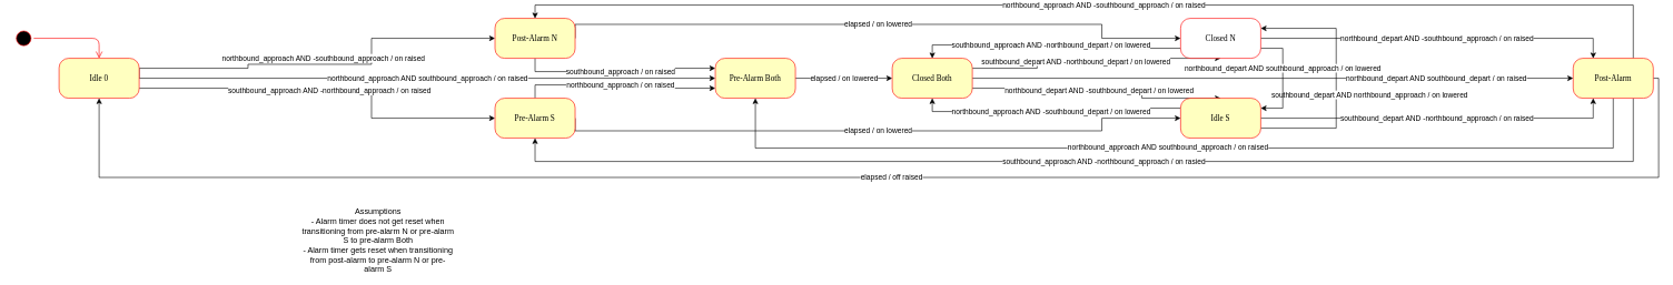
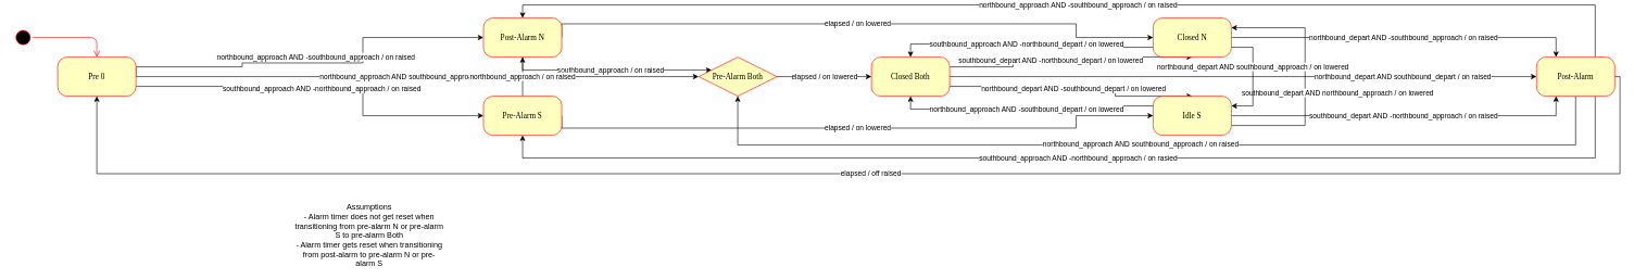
  <mxCell id="0" />
  <mxCell id="1" parent="0" />
  <mxCell id="2" value="" style="ellipse;html=1;shape=startState;fillColor=#000000;strokeColor=#ff0000;rounded=1;shadow=0;comic=0;labelBackgroundColor=none;fontFamily=Verdana;fontSize=12;fontColor=#000000;align=center;direction=south;" parent="1" vertex="1"><mxGeometry x="20" y="35" width="30" height="30" as="geometry" /></mxCell>
  <mxCell id="3" value="northbound_approach AND -southbound_approach / on raised" style="edgeStyle=orthogonalEdgeStyle;rounded=0;orthogonalLoop=1;jettySize=auto;html=1;exitX=1;exitY=0.5;exitDx=0;exitDy=0;labelPosition=center;verticalLabelPosition=top;align=center;verticalAlign=bottom;" parent="1" source="6" target="10" edge="1"><mxGeometry relative="1" as="geometry"><Array as="points"><mxPoint x="208" y="95" /><mxPoint x="371" y="95" /><mxPoint x="371" y="89" /><mxPoint x="556" y="89" /><mxPoint x="556" y="50" /></Array><mxPoint as="offset" /></mxGeometry></mxCell>
  <mxCell id="4" value="southbound_approach AND -northbound_approach / on raised" style="edgeStyle=orthogonalEdgeStyle;rounded=0;orthogonalLoop=1;jettySize=auto;html=1;exitX=1;exitY=0.75;exitDx=0;exitDy=0;entryX=0;entryY=0.5;entryDx=0;entryDy=0;" parent="1" source="6" target="13" edge="1"><mxGeometry relative="1" as="geometry"><Array as="points"><mxPoint x="371" y="129" /><mxPoint x="556" y="129" /><mxPoint x="556" y="170" /></Array></mxGeometry></mxCell>
  <mxCell id="5" value="northbound_approach AND southbound_approach / on raised" style="edgeStyle=orthogonalEdgeStyle;rounded=0;orthogonalLoop=1;jettySize=auto;html=1;exitX=1;exitY=0.5;exitDx=0;exitDy=0;entryX=0;entryY=0.5;entryDx=0;entryDy=0;" parent="1" source="6" target="15" edge="1"><mxGeometry relative="1" as="geometry" /></mxCell>
- <mxCell id="6" value="Idle 0" style="rounded=1;whiteSpace=wrap;html=1;arcSize=24;fillColor=#ffffc0;strokeColor=#ff0000;shadow=0;comic=0;labelBackgroundColor=none;fontFamily=Verdana;fontSize=12;fontColor=#000000;align=center;" parent="1" vertex="1"><mxGeometry x="88" y="80" width="120" height="60" as="geometry" /></mxCell>
+ <mxCell id="6" value="Pre 0" style="rounded=1;whiteSpace=wrap;html=1;arcSize=24;fillColor=#ffffc0;strokeColor=#ff0000;shadow=0;comic=0;labelBackgroundColor=none;fontFamily=Verdana;fontSize=12;fontColor=#000000;align=center;" parent="1" vertex="1"><mxGeometry x="88" y="80" width="120" height="60" as="geometry" /></mxCell>
  <mxCell id="7" style="edgeStyle=orthogonalEdgeStyle;html=1;labelBackgroundColor=none;endArrow=open;endSize=8;strokeColor=#ff0000;fontFamily=Verdana;fontSize=12;align=left;" parent="1" source="2" target="6" edge="1"><mxGeometry relative="1" as="geometry" /></mxCell>
  <mxCell id="8" value="elapsed / on lowered" style="edgeStyle=orthogonalEdgeStyle;rounded=0;orthogonalLoop=1;jettySize=auto;html=1;exitX=1;exitY=0.5;exitDx=0;exitDy=0;entryX=0;entryY=0.5;entryDx=0;entryDy=0;" parent="1" source="10" target="27" edge="1"><mxGeometry relative="1" as="geometry"><Array as="points"><mxPoint x="861" y="29" /><mxPoint x="1650" y="29" /></Array></mxGeometry></mxCell>
  <mxCell id="9" value="southbound_approach / on raised" style="edgeStyle=orthogonalEdgeStyle;rounded=0;orthogonalLoop=1;jettySize=auto;html=1;exitX=0.5;exitY=1;exitDx=0;exitDy=0;entryX=0;entryY=0.25;entryDx=0;entryDy=0;" parent="1" source="10" target="15" edge="1"><mxGeometry relative="1" as="geometry" /></mxCell>
  <mxCell id="10" value="Post-Alarm N" style="rounded=1;whiteSpace=wrap;html=1;arcSize=24;fillColor=#ffffc0;strokeColor=#ff0000;shadow=0;comic=0;labelBackgroundColor=none;fontFamily=Verdana;fontSize=12;fontColor=#000000;align=center;" parent="1" vertex="1"><mxGeometry x="741" y="20" width="120" height="60" as="geometry" /></mxCell>
  <mxCell id="11" value="elapsed / on lowered" style="edgeStyle=orthogonalEdgeStyle;rounded=0;orthogonalLoop=1;jettySize=auto;html=1;exitX=1;exitY=0.5;exitDx=0;exitDy=0;entryX=0;entryY=0.5;entryDx=0;entryDy=0;" parent="1" source="13" target="23" edge="1"><mxGeometry x="0.001" relative="1" as="geometry"><Array as="points"><mxPoint x="861" y="189" /><mxPoint x="1650" y="189" /></Array><mxPoint as="offset" /></mxGeometry></mxCell>
- <mxCell id="12" value="northbound_approach / on raised" style="edgeStyle=orthogonalEdgeStyle;rounded=0;orthogonalLoop=1;jettySize=auto;html=1;exitX=0.5;exitY=0;exitDx=0;exitDy=0;entryX=0;entryY=0.75;entryDx=0;entryDy=0;" parent="1" source="13" target="15" edge="1"><mxGeometry relative="1" as="geometry" /></mxCell>
+ <mxCell id="12" value="northbound_approach / on raised" style="edgeStyle=orthogonalEdgeStyle;rounded=0;orthogonalLoop=1;jettySize=auto;html=1;exitX=0.5;exitY=0;exitDx=0;exitDy=0;" parent="1" source="13" target="10" edge="1"><mxGeometry relative="1" as="geometry" /></mxCell>
  <mxCell id="13" value="Pre-Alarm S" style="rounded=1;whiteSpace=wrap;html=1;arcSize=24;fillColor=#ffffc0;strokeColor=#ff0000;shadow=0;comic=0;labelBackgroundColor=none;fontFamily=Verdana;fontSize=12;fontColor=#000000;align=center;" parent="1" vertex="1"><mxGeometry x="741" y="140" width="120" height="60" as="geometry" /></mxCell>
  <mxCell id="14" value="elapsed / on lowered" style="edgeStyle=orthogonalEdgeStyle;rounded=0;orthogonalLoop=1;jettySize=auto;html=1;exitX=1;exitY=0.5;exitDx=0;exitDy=0;" parent="1" source="15" target="19" edge="1"><mxGeometry relative="1" as="geometry" /></mxCell>
- <mxCell id="15" value="Pre-Alarm Both" style="rounded=1;whiteSpace=wrap;html=1;arcSize=24;fillColor=#ffffc0;strokeColor=#ff0000;shadow=0;comic=0;labelBackgroundColor=none;fontFamily=Verdana;fontSize=12;fontColor=#000000;align=center;" parent="1" vertex="1"><mxGeometry x="1071" y="80" width="120" height="60" as="geometry" /></mxCell>
+ <mxCell id="15" value="Pre-Alarm Both" style="rhombus;whiteSpace=wrap;html=1;arcSize=24;fillColor=#ffffc0;strokeColor=#ff0000;shadow=0;comic=0;labelBackgroundColor=none;fontFamily=Verdana;fontSize=12;fontColor=#000000;align=center;" parent="1" vertex="1"><mxGeometry x="1071" y="80" width="120" height="60" as="geometry" /></mxCell>
  <mxCell id="16" value="southbound_depart AND -northbound_depart / on lowered" style="edgeStyle=orthogonalEdgeStyle;rounded=0;orthogonalLoop=1;jettySize=auto;html=1;exitX=1;exitY=0.25;exitDx=0;exitDy=0;entryX=0.5;entryY=1;entryDx=0;entryDy=0;" parent="1" source="19" target="27" edge="1"><mxGeometry x="-0.168" y="4" relative="1" as="geometry"><Array as="points"><mxPoint x="1553" y="95" /><mxPoint x="1553" y="89" /><mxPoint x="1710" y="89" /></Array><mxPoint as="offset" /></mxGeometry></mxCell>
  <mxCell id="17" value="northbound_depart AND -southbound_depart / on lowered" style="edgeStyle=orthogonalEdgeStyle;rounded=0;orthogonalLoop=1;jettySize=auto;html=1;exitX=1;exitY=0.75;exitDx=0;exitDy=0;entryX=0.5;entryY=0;entryDx=0;entryDy=0;" parent="1" source="19" target="23" edge="1"><mxGeometry relative="1" as="geometry"><Array as="points"><mxPoint x="1553" y="125" /><mxPoint x="1553" y="129" /><mxPoint x="1710" y="129" /></Array></mxGeometry></mxCell>
  <mxCell id="18" value="northbound_depart AND southbound_depart / on raised" style="edgeStyle=orthogonalEdgeStyle;rounded=0;orthogonalLoop=1;jettySize=auto;html=1;exitX=1;exitY=0.5;exitDx=0;exitDy=0;entryX=0;entryY=0.5;entryDx=0;entryDy=0;" parent="1" source="19" target="33" edge="1"><mxGeometry x="0.544" relative="1" as="geometry"><mxPoint as="offset" /></mxGeometry></mxCell>
  <mxCell id="19" value="Closed Both" style="rounded=1;whiteSpace=wrap;html=1;arcSize=24;fillColor=#ffffc0;strokeColor=#ff0000;shadow=0;comic=0;labelBackgroundColor=none;fontFamily=Verdana;fontSize=12;fontColor=#000000;align=center;" parent="1" vertex="1"><mxGeometry x="1336" y="80" width="120" height="60" as="geometry" /></mxCell>
  <mxCell id="20" value="southbound_depart AND -northbound_approach / on raised" style="edgeStyle=orthogonalEdgeStyle;rounded=0;orthogonalLoop=1;jettySize=auto;html=1;exitX=1;exitY=0.5;exitDx=0;exitDy=0;entryX=0.25;entryY=1;entryDx=0;entryDy=0;" parent="1" source="23" target="33" edge="1"><mxGeometry relative="1" as="geometry" /></mxCell>
  <mxCell id="21" value="northbound_approach AND -southbound_depart / on lowered" style="edgeStyle=orthogonalEdgeStyle;rounded=0;orthogonalLoop=1;jettySize=auto;html=1;exitX=0;exitY=0.25;exitDx=0;exitDy=0;entryX=0.5;entryY=1;entryDx=0;entryDy=0;" parent="1" source="23" target="19" edge="1"><mxGeometry relative="1" as="geometry" /></mxCell>
  <mxCell id="22" value="southbound_depart AND northbound_approach / on lowered" style="edgeStyle=orthogonalEdgeStyle;rounded=0;orthogonalLoop=1;jettySize=auto;html=1;exitX=1;exitY=0.75;exitDx=0;exitDy=0;entryX=1;entryY=0.25;entryDx=0;entryDy=0;" parent="1" source="23" target="27" edge="1"><mxGeometry x="-0.133" y="-50" relative="1" as="geometry"><Array as="points"><mxPoint x="2001" y="185" /><mxPoint x="2001" y="35" /></Array><mxPoint as="offset" /></mxGeometry></mxCell>
  <mxCell id="23" value="Idle S" style="rounded=1;whiteSpace=wrap;html=1;arcSize=24;fillColor=#ffffc0;strokeColor=#ff0000;shadow=0;comic=0;labelBackgroundColor=none;fontFamily=Verdana;fontSize=12;fontColor=#000000;align=center;" parent="1" vertex="1"><mxGeometry x="1768" y="140" width="120" height="60" as="geometry" /></mxCell>
  <mxCell id="24" value="northbound_depart AND -southbound_approach / on raised" style="edgeStyle=orthogonalEdgeStyle;rounded=0;orthogonalLoop=1;jettySize=auto;html=1;exitX=1;exitY=0.5;exitDx=0;exitDy=0;entryX=0.25;entryY=0;entryDx=0;entryDy=0;" parent="1" source="27" target="33" edge="1"><mxGeometry relative="1" as="geometry" /></mxCell>
  <mxCell id="25" value="southbound_approach AND -northbound_depart / on lowered" style="edgeStyle=orthogonalEdgeStyle;rounded=0;orthogonalLoop=1;jettySize=auto;html=1;exitX=0;exitY=0.75;exitDx=0;exitDy=0;entryX=0.5;entryY=0;entryDx=0;entryDy=0;" parent="1" source="27" target="19" edge="1"><mxGeometry relative="1" as="geometry" /></mxCell>
  <mxCell id="26" value="northbound_depart AND southbound_approach / on lowered" style="edgeStyle=orthogonalEdgeStyle;rounded=0;orthogonalLoop=1;jettySize=auto;html=1;exitX=1;exitY=0.75;exitDx=0;exitDy=0;entryX=1;entryY=0.25;entryDx=0;entryDy=0;" parent="1" source="27" target="23" edge="1"><mxGeometry x="-0.192" relative="1" as="geometry"><Array as="points"><mxPoint x="1921" y="65" /><mxPoint x="1921" y="155" /></Array><mxPoint as="offset" /></mxGeometry></mxCell>
- <mxCell id="27" value="Closed N" style="rounded=1;whiteSpace=wrap;html=1;arcSize=24;fillColor=#ffffff;strokeColor=#ff0000;shadow=0;comic=0;labelBackgroundColor=none;fontFamily=Verdana;fontSize=12;fontColor=#000000;align=center;" parent="1" vertex="1"><mxGeometry x="1768" y="20" width="120" height="60" as="geometry" /></mxCell>
+ <mxCell id="27" value="Closed N" style="rounded=1;whiteSpace=wrap;html=1;arcSize=24;fillColor=#ffffc0;strokeColor=#ff0000;shadow=0;comic=0;labelBackgroundColor=none;fontFamily=Verdana;fontSize=12;fontColor=#000000;align=center;" parent="1" vertex="1"><mxGeometry x="1768" y="20" width="120" height="60" as="geometry" /></mxCell>
  <mxCell id="28" value="elapsed / off raised" style="edgeStyle=orthogonalEdgeStyle;rounded=0;orthogonalLoop=1;jettySize=auto;html=1;exitX=1;exitY=0.5;exitDx=0;exitDy=0;entryX=0.5;entryY=1;entryDx=0;entryDy=0;" parent="1" source="33" target="6" edge="1"><mxGeometry relative="1" as="geometry"><Array as="points"><mxPoint x="2484" y="110" /><mxPoint x="2484" y="259" /><mxPoint x="148" y="259" /></Array><mxPoint x="591" y="140" as="targetPoint" /></mxGeometry></mxCell>
  <mxCell id="29" value="southbound_approach AND -northbound_approach / on rasied" style="edgeStyle=orthogonalEdgeStyle;rounded=0;orthogonalLoop=1;jettySize=auto;html=1;exitX=0.75;exitY=1;exitDx=0;exitDy=0;entryX=0.5;entryY=1;entryDx=0;entryDy=0;" parent="1" source="33" target="13" edge="1"><mxGeometry relative="1" as="geometry"><Array as="points"><mxPoint x="2446" y="235" /><mxPoint x="801" y="235" /></Array></mxGeometry></mxCell>
  <mxCell id="30" value="northbound_approach AND -southbound_approach / on raised" style="edgeStyle=orthogonalEdgeStyle;rounded=0;orthogonalLoop=1;jettySize=auto;html=1;exitX=0.75;exitY=0;exitDx=0;exitDy=0;entryX=0.5;entryY=0;entryDx=0;entryDy=0;" parent="1" source="33" target="10" edge="1"><mxGeometry relative="1" as="geometry" /></mxCell>
  <mxCell id="31" style="edgeStyle=orthogonalEdgeStyle;rounded=0;orthogonalLoop=1;jettySize=auto;html=1;exitX=0.5;exitY=1;exitDx=0;exitDy=0;entryX=0.5;entryY=1;entryDx=0;entryDy=0;" parent="1" source="33" target="15" edge="1"><mxGeometry relative="1" as="geometry"><Array as="points"><mxPoint x="2416" y="215" /><mxPoint x="1131" y="215" /></Array></mxGeometry></mxCell>
  <mxCell id="32" value="northbound_approach AND southbound_approach / on raised" style="edgeLabel;html=1;align=center;verticalAlign=middle;resizable=0;points=[];" parent="31" vertex="1" connectable="0"><mxGeometry x="0.035" y="-2" relative="1" as="geometry"><mxPoint as="offset" /></mxGeometry></mxCell>
  <mxCell id="33" value="Post-Alarm" style="rounded=1;whiteSpace=wrap;html=1;arcSize=24;fillColor=#ffffc0;strokeColor=#ff0000;shadow=0;comic=0;labelBackgroundColor=none;fontFamily=Verdana;fontSize=12;fontColor=#000000;align=center;" parent="1" vertex="1"><mxGeometry x="2356" y="80" width="120" height="60" as="geometry" /></mxCell>
  <mxCell id="34" value="Assumptions&lt;div&gt;- Alarm timer does not get reset when transitioning from pre-alarm N or pre-alarm S to pre-alarm Both&lt;/div&gt;&lt;div&gt;- Alarm timer gets reset when transitioning from post-alarm to pre-alarm N or pre-alarm S&lt;/div&gt;" style="text;html=1;align=center;verticalAlign=middle;whiteSpace=wrap;rounded=0;" parent="1" vertex="1"><mxGeometry x="451" y="309" width="230" height="90" as="geometry" /></mxCell>
